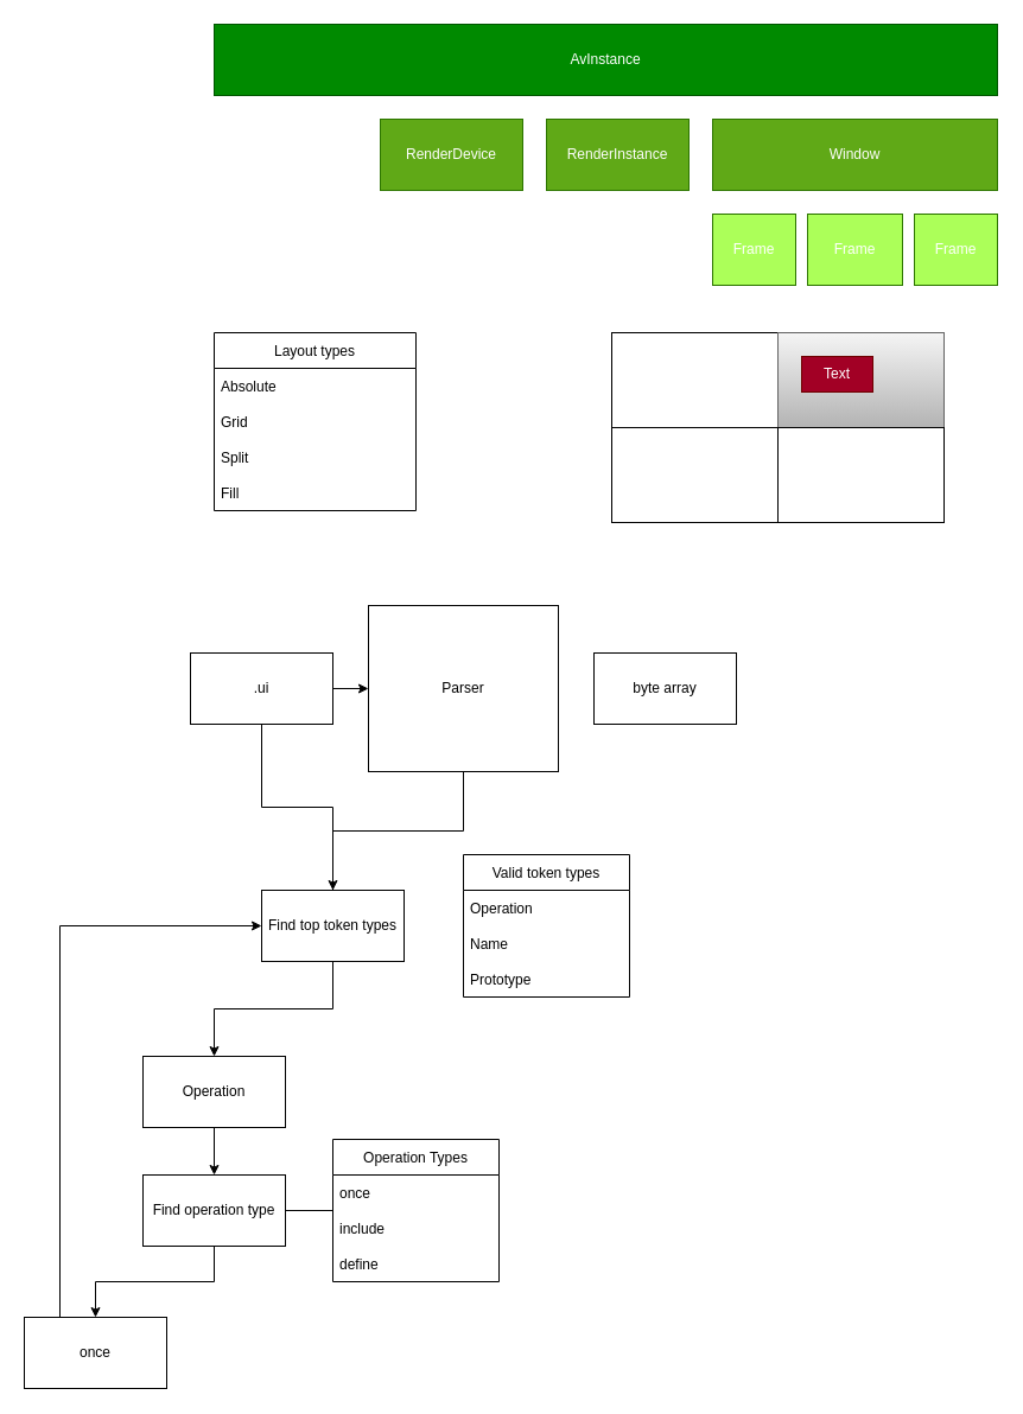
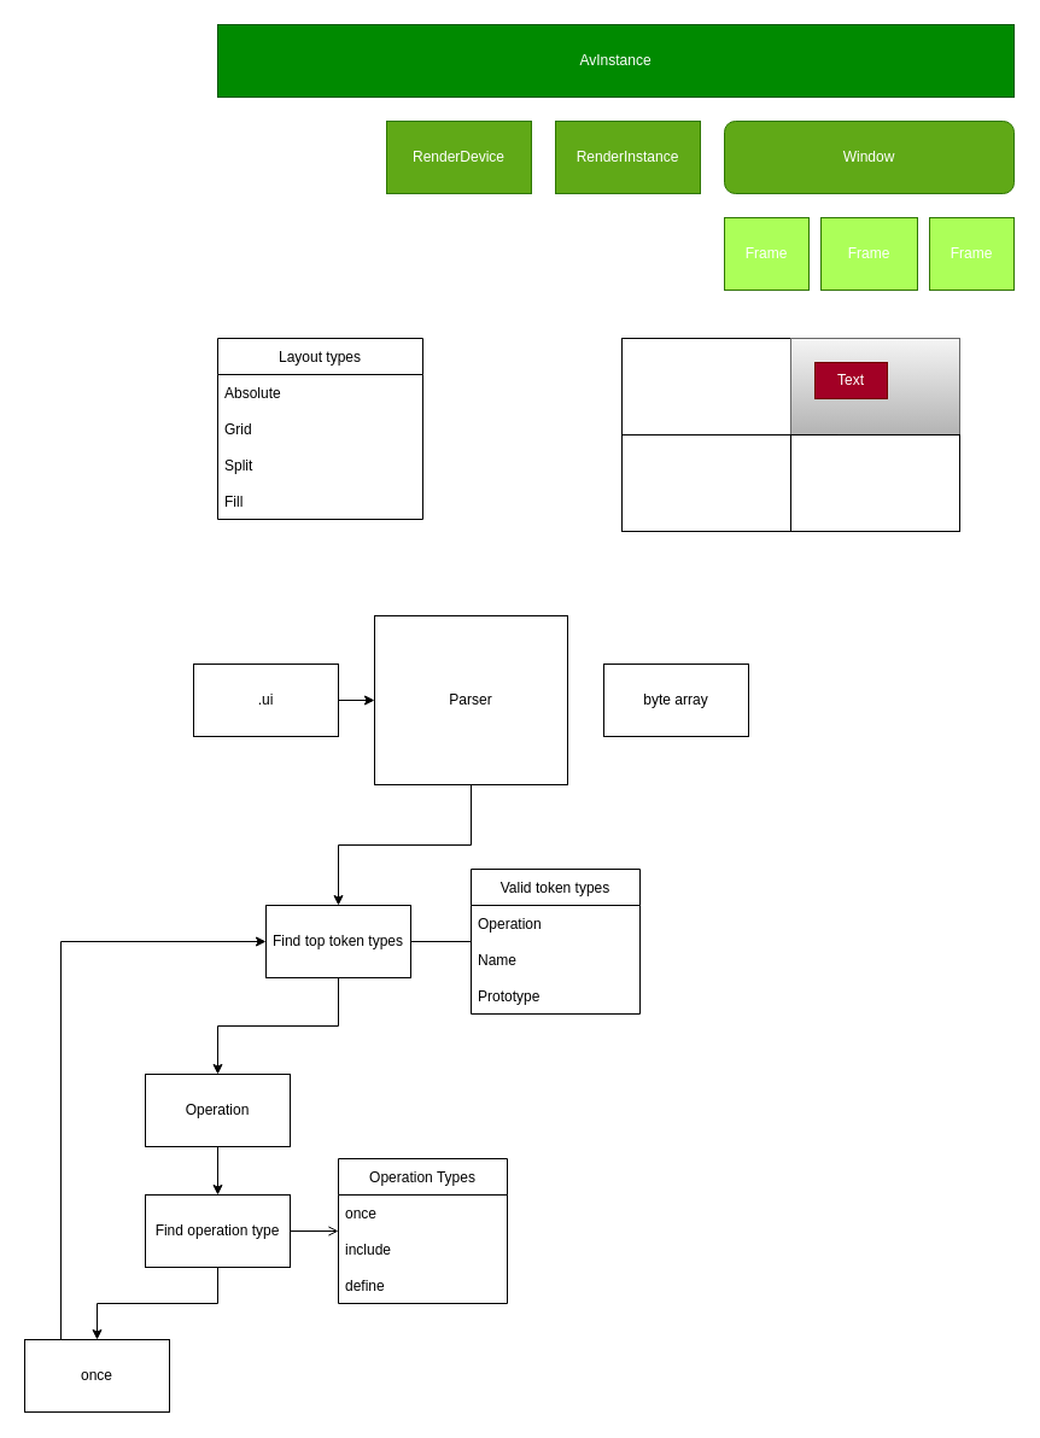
  <mxCell id="0" />
  <mxCell id="1" parent="0" />
  <mxCell id="2" value="RenderDevice" style="rounded=0;whiteSpace=wrap;html=1;fillColor=#60a917;fontColor=#ffffff;strokeColor=#2D7600;" parent="1" vertex="1"><mxGeometry x="320" y="100" width="120" height="60" as="geometry" /></mxCell>
  <mxCell id="3" value="AvInstance" style="rounded=0;whiteSpace=wrap;html=1;fillColor=#008a00;fontColor=#ffffff;strokeColor=#005700;" parent="1" vertex="1"><mxGeometry x="180" y="20" width="660" height="60" as="geometry" /></mxCell>
  <mxCell id="4" value="RenderInstance" style="rounded=0;whiteSpace=wrap;html=1;fillColor=#60a917;fontColor=#ffffff;strokeColor=#2D7600;" parent="1" vertex="1"><mxGeometry x="460" y="100" width="120" height="60" as="geometry" /></mxCell>
- <mxCell id="5" value="Window" style="rounded=0;whiteSpace=wrap;html=1;fillColor=#60a917;fontColor=#ffffff;strokeColor=#2D7600;" parent="1" vertex="1"><mxGeometry x="600" y="100" width="240" height="60" as="geometry" /></mxCell>
+ <mxCell id="5" value="Window" style="whiteSpace=wrap;html=1;fillColor=#60a917;fontColor=#ffffff;strokeColor=#2D7600;rounded=1;" parent="1" vertex="1"><mxGeometry x="600" y="100" width="240" height="60" as="geometry" /></mxCell>
  <mxCell id="6" value="Frame" style="rounded=0;whiteSpace=wrap;html=1;fillColor=#ACFF59;strokeColor=#2D7600;fontColor=#ffffff;" parent="1" vertex="1"><mxGeometry x="600" y="180" width="70" height="60" as="geometry" /></mxCell>
  <mxCell id="7" value="Frame" style="rounded=0;whiteSpace=wrap;html=1;fillColor=#ACFF59;strokeColor=#2D7600;fontColor=#ffffff;" parent="1" vertex="1"><mxGeometry x="680" y="180" width="80" height="60" as="geometry" /></mxCell>
  <mxCell id="8" value="Frame" style="rounded=0;whiteSpace=wrap;html=1;fillColor=#ACFF59;strokeColor=#2D7600;fontColor=#ffffff;" parent="1" vertex="1"><mxGeometry x="770" y="180" width="70" height="60" as="geometry" /></mxCell>
  <mxCell id="9" value="Layout types" style="swimlane;fontStyle=0;childLayout=stackLayout;horizontal=1;startSize=30;horizontalStack=0;resizeParent=1;resizeParentMax=0;resizeLast=0;collapsible=1;marginBottom=0;fillColor=default;" parent="1" vertex="1"><mxGeometry x="180" y="280" width="170" height="150" as="geometry"><mxRectangle x="60" y="670" width="100" height="30" as="alternateBounds" /></mxGeometry></mxCell>
  <mxCell id="10" value="Absolute" style="text;strokeColor=none;fillColor=none;align=left;verticalAlign=middle;spacingLeft=4;spacingRight=4;overflow=hidden;points=[[0,0.5],[1,0.5]];portConstraint=eastwest;rotatable=0;" parent="9" vertex="1"><mxGeometry y="30" width="170" height="30" as="geometry" /></mxCell>
  <mxCell id="11" value="Grid" style="text;strokeColor=none;fillColor=none;align=left;verticalAlign=middle;spacingLeft=4;spacingRight=4;overflow=hidden;points=[[0,0.5],[1,0.5]];portConstraint=eastwest;rotatable=0;" parent="9" vertex="1"><mxGeometry y="60" width="170" height="30" as="geometry" /></mxCell>
  <mxCell id="12" value="Split" style="text;strokeColor=none;fillColor=none;align=left;verticalAlign=middle;spacingLeft=4;spacingRight=4;overflow=hidden;points=[[0,0.5],[1,0.5]];portConstraint=eastwest;rotatable=0;" parent="9" vertex="1"><mxGeometry y="90" width="170" height="30" as="geometry" /></mxCell>
  <mxCell id="13" value="Fill" style="text;strokeColor=none;fillColor=none;align=left;verticalAlign=middle;spacingLeft=4;spacingRight=4;overflow=hidden;points=[[0,0.5],[1,0.5]];portConstraint=eastwest;rotatable=0;" parent="9" vertex="1"><mxGeometry y="120" width="170" height="30" as="geometry" /></mxCell>
  <mxCell id="14" style="edgeStyle=orthogonalEdgeStyle;rounded=0;orthogonalLoop=1;jettySize=auto;html=1;" parent="1" source="15" target="17" edge="1"><mxGeometry relative="1" as="geometry" /></mxCell>
  <mxCell id="15" value=".ui" style="rounded=0;whiteSpace=wrap;html=1;fillColor=default;" parent="1" vertex="1"><mxGeometry x="160" y="550" width="120" height="60" as="geometry" /></mxCell>
  <mxCell id="16" style="edgeStyle=orthogonalEdgeStyle;rounded=0;orthogonalLoop=1;jettySize=auto;html=1;" parent="1" source="17" target="27" edge="1"><mxGeometry relative="1" as="geometry" /></mxCell>
  <mxCell id="17" value="Parser" style="rounded=0;whiteSpace=wrap;html=1;fillColor=default;" parent="1" vertex="1"><mxGeometry x="310" y="510" width="160" height="140" as="geometry" /></mxCell>
  <mxCell id="18" value="byte array" style="rounded=0;whiteSpace=wrap;html=1;fillColor=default;" parent="1" vertex="1"><mxGeometry x="500" y="550" width="120" height="60" as="geometry" /></mxCell>
  <mxCell id="19" value="" style="rounded=0;whiteSpace=wrap;html=1;fillColor=default;" parent="1" vertex="1"><mxGeometry x="515" y="280" width="280" height="160" as="geometry" /></mxCell>
  <mxCell id="20" value="" style="rounded=0;whiteSpace=wrap;html=1;fillColor=default;" parent="1" vertex="1"><mxGeometry x="515" y="280" width="140" height="80" as="geometry" /></mxCell>
  <mxCell id="21" value="" style="rounded=0;whiteSpace=wrap;html=1;fillColor=#f5f5f5;strokeColor=#666666;gradientColor=#b3b3b3;" parent="1" vertex="1"><mxGeometry x="655" y="280" width="140" height="80" as="geometry" /></mxCell>
  <mxCell id="22" value="" style="rounded=0;whiteSpace=wrap;html=1;fillColor=default;" parent="1" vertex="1"><mxGeometry x="515" y="360" width="140" height="80" as="geometry" /></mxCell>
  <mxCell id="23" value="" style="rounded=0;whiteSpace=wrap;html=1;fillColor=default;" parent="1" vertex="1"><mxGeometry x="655" y="360" width="140" height="80" as="geometry" /></mxCell>
  <mxCell id="24" value="Text" style="rounded=0;whiteSpace=wrap;html=1;fillColor=#a20025;fontColor=#ffffff;strokeColor=#6F0000;" parent="1" vertex="1"><mxGeometry x="675" y="300" width="60" height="30" as="geometry" /></mxCell>
- <mxCell id="25" style="edgeStyle=orthogonalEdgeStyle;rounded=0;orthogonalLoop=1;jettySize=auto;html=1;endArrow=none;endFill=0;" edge="1" parent="1" source="27" target="15"><mxGeometry relative="1" as="geometry" /></mxCell>
+ <mxCell id="25" style="edgeStyle=orthogonalEdgeStyle;rounded=0;orthogonalLoop=1;jettySize=auto;html=1;endArrow=none;endFill=0;" edge="1" parent="1" source="27" target="28"><mxGeometry relative="1" as="geometry" /></mxCell>
  <mxCell id="26" value="" style="edgeStyle=orthogonalEdgeStyle;rounded=0;orthogonalLoop=1;jettySize=auto;html=1;endArrow=classic;endFill=1;" edge="1" parent="1" source="27" target="33"><mxGeometry relative="1" as="geometry" /></mxCell>
  <mxCell id="27" value="Find top token types" style="rounded=0;whiteSpace=wrap;html=1;" vertex="1" parent="1"><mxGeometry x="220" y="750" width="120" height="60" as="geometry" /></mxCell>
  <mxCell id="28" value="Valid token types" style="swimlane;fontStyle=0;childLayout=stackLayout;horizontal=1;startSize=30;horizontalStack=0;resizeParent=1;resizeParentMax=0;resizeLast=0;collapsible=1;marginBottom=0;" vertex="1" parent="1"><mxGeometry x="390" y="720" width="140" height="120" as="geometry" /></mxCell>
  <mxCell id="29" value="Operation" style="text;strokeColor=none;fillColor=none;align=left;verticalAlign=middle;spacingLeft=4;spacingRight=4;overflow=hidden;points=[[0,0.5],[1,0.5]];portConstraint=eastwest;rotatable=0;" vertex="1" parent="28"><mxGeometry y="30" width="140" height="30" as="geometry" /></mxCell>
  <mxCell id="30" value="Name" style="text;strokeColor=none;fillColor=none;align=left;verticalAlign=middle;spacingLeft=4;spacingRight=4;overflow=hidden;points=[[0,0.5],[1,0.5]];portConstraint=eastwest;rotatable=0;" vertex="1" parent="28"><mxGeometry y="60" width="140" height="30" as="geometry" /></mxCell>
  <mxCell id="31" value="Prototype" style="text;strokeColor=none;fillColor=none;align=left;verticalAlign=middle;spacingLeft=4;spacingRight=4;overflow=hidden;points=[[0,0.5],[1,0.5]];portConstraint=eastwest;rotatable=0;" vertex="1" parent="28"><mxGeometry y="90" width="140" height="30" as="geometry" /></mxCell>
  <mxCell id="32" style="edgeStyle=orthogonalEdgeStyle;rounded=0;orthogonalLoop=1;jettySize=auto;html=1;endArrow=classic;endFill=1;" edge="1" parent="1" source="33" target="36"><mxGeometry relative="1" as="geometry" /></mxCell>
  <mxCell id="33" value="Operation" style="whiteSpace=wrap;html=1;rounded=0;" vertex="1" parent="1"><mxGeometry x="120" y="890" width="120" height="60" as="geometry" /></mxCell>
- <mxCell id="34" style="edgeStyle=orthogonalEdgeStyle;rounded=0;orthogonalLoop=1;jettySize=auto;html=1;endArrow=none;endFill=0;" edge="1" parent="1" source="36" target="37"><mxGeometry relative="1" as="geometry" /></mxCell>
+ <mxCell id="34" style="edgeStyle=orthogonalEdgeStyle;rounded=0;orthogonalLoop=1;jettySize=auto;html=1;endArrow=open;endFill=0;" edge="1" parent="1" source="36" target="37"><mxGeometry relative="1" as="geometry" /></mxCell>
  <mxCell id="35" style="edgeStyle=orthogonalEdgeStyle;rounded=0;orthogonalLoop=1;jettySize=auto;html=1;endArrow=classic;endFill=1;" edge="1" parent="1" source="36" target="42"><mxGeometry relative="1" as="geometry" /></mxCell>
  <mxCell id="36" value="Find operation type" style="rounded=0;whiteSpace=wrap;html=1;" vertex="1" parent="1"><mxGeometry x="120" y="990" width="120" height="60" as="geometry" /></mxCell>
  <mxCell id="37" value="Operation Types" style="swimlane;fontStyle=0;childLayout=stackLayout;horizontal=1;startSize=30;horizontalStack=0;resizeParent=1;resizeParentMax=0;resizeLast=0;collapsible=1;marginBottom=0;" vertex="1" parent="1"><mxGeometry x="280" y="960" width="140" height="120" as="geometry" /></mxCell>
  <mxCell id="38" value="once" style="text;strokeColor=none;fillColor=none;align=left;verticalAlign=middle;spacingLeft=4;spacingRight=4;overflow=hidden;points=[[0,0.5],[1,0.5]];portConstraint=eastwest;rotatable=0;" vertex="1" parent="37"><mxGeometry y="30" width="140" height="30" as="geometry" /></mxCell>
  <mxCell id="39" value="include" style="text;strokeColor=none;fillColor=none;align=left;verticalAlign=middle;spacingLeft=4;spacingRight=4;overflow=hidden;points=[[0,0.5],[1,0.5]];portConstraint=eastwest;rotatable=0;" vertex="1" parent="37"><mxGeometry y="60" width="140" height="30" as="geometry" /></mxCell>
  <mxCell id="40" value="define" style="text;strokeColor=none;fillColor=none;align=left;verticalAlign=middle;spacingLeft=4;spacingRight=4;overflow=hidden;points=[[0,0.5],[1,0.5]];portConstraint=eastwest;rotatable=0;" vertex="1" parent="37"><mxGeometry y="90" width="140" height="30" as="geometry" /></mxCell>
  <mxCell id="41" style="edgeStyle=orthogonalEdgeStyle;rounded=0;orthogonalLoop=1;jettySize=auto;html=1;entryX=0;entryY=0.5;entryDx=0;entryDy=0;endArrow=classic;endFill=1;" edge="1" parent="1" source="42" target="27"><mxGeometry relative="1" as="geometry"><Array as="points"><mxPoint x="50" y="780" /></Array></mxGeometry></mxCell>
  <mxCell id="42" value="once" style="rounded=0;whiteSpace=wrap;html=1;" vertex="1" parent="1"><mxGeometry x="20" y="1110" width="120" height="60" as="geometry" /></mxCell>
